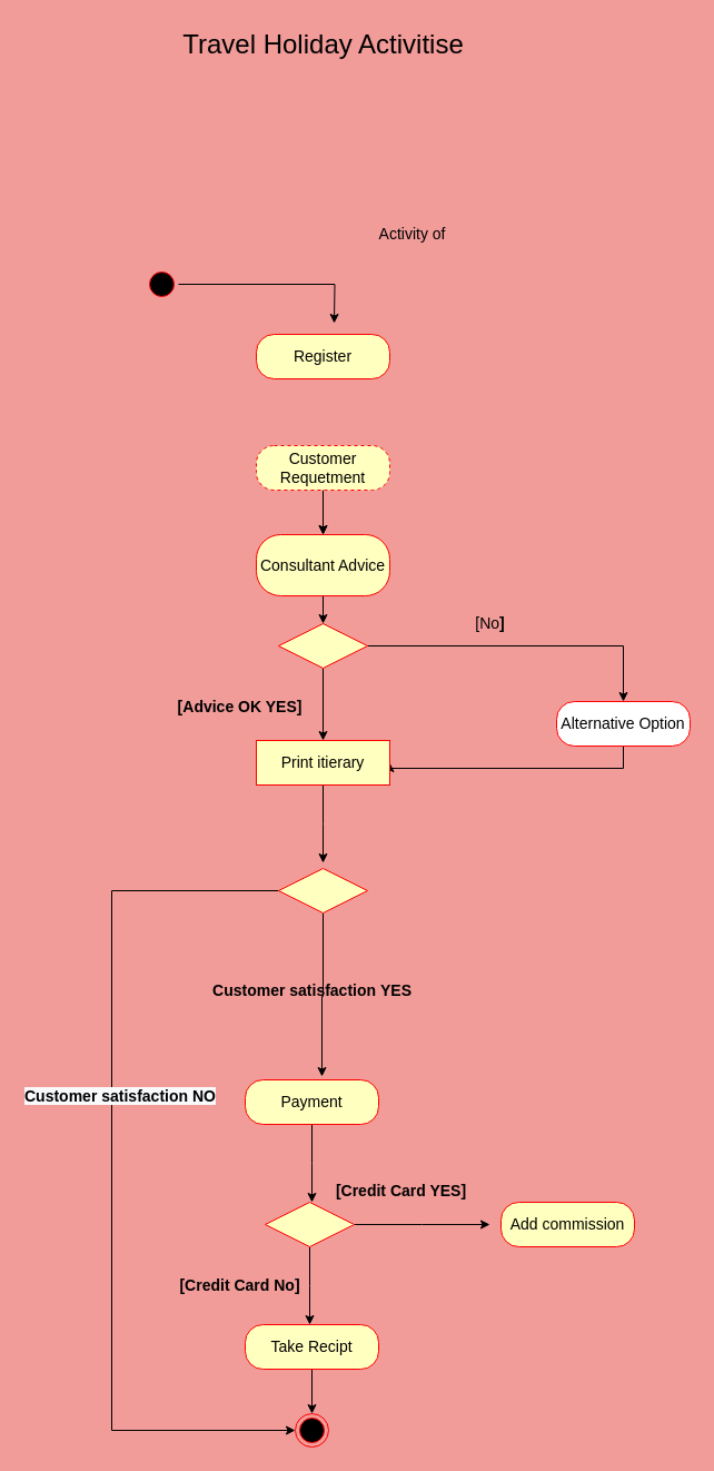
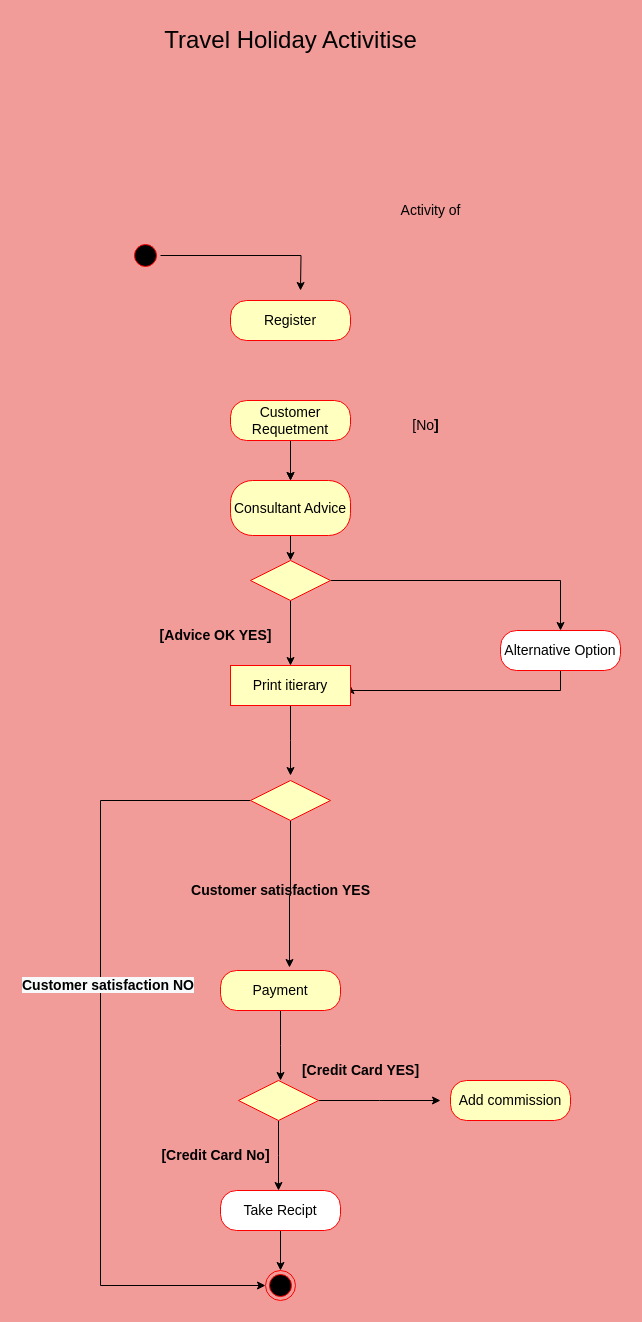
  <mxCell id="0" />
  <mxCell id="1" parent="0" />
  <mxCell id="2" value="" style="edgeStyle=orthogonalEdgeStyle;rounded=0;orthogonalLoop=1;jettySize=auto;html=1;fontSize=14;" parent="1" source="3" edge="1"><mxGeometry relative="1" as="geometry"><mxPoint x="300" y="290" as="targetPoint" /></mxGeometry></mxCell>
  <mxCell id="3" value="" style="ellipse;html=1;shape=startState;fillColor=#000000;strokeColor=#ff0000;" parent="1" vertex="1"><mxGeometry x="130" y="240" width="30" height="30" as="geometry" /></mxCell>
  <mxCell id="4" value="&lt;font style=&quot;font-size: 14px;&quot;&gt;Register&lt;/font&gt;" style="rounded=1;whiteSpace=wrap;html=1;arcSize=40;fontColor=#000000;fillColor=#ffffc0;strokeColor=#ff0000;" parent="1" vertex="1"><mxGeometry x="230" y="300" width="120" height="40" as="geometry" /></mxCell>
  <mxCell id="5" value="" style="edgeStyle=orthogonalEdgeStyle;rounded=0;orthogonalLoop=1;jettySize=auto;html=1;fontSize=14;" parent="1" source="7" target="9" edge="1"><mxGeometry relative="1" as="geometry" /></mxCell>
  <mxCell id="6" value="" style="edgeStyle=orthogonalEdgeStyle;rounded=0;orthogonalLoop=1;jettySize=auto;html=1;fontSize=14;" parent="1" source="7" target="9" edge="1"><mxGeometry relative="1" as="geometry" /></mxCell>
- <mxCell id="7" value="&lt;font style=&quot;font-size: 14px;&quot;&gt;Customer Requetment&lt;/font&gt;" style="rounded=1;whiteSpace=wrap;html=1;arcSize=40;fontColor=#000000;fillColor=#ffffc0;strokeColor=#ff0000;dashed=1;" parent="1" vertex="1"><mxGeometry x="230" y="400" width="120" height="40" as="geometry" /></mxCell>
+ <mxCell id="7" value="&lt;font style=&quot;font-size: 14px;&quot;&gt;Customer Requetment&lt;/font&gt;" style="rounded=1;whiteSpace=wrap;html=1;arcSize=40;fontColor=#000000;fillColor=#ffffc0;strokeColor=#ff0000;" parent="1" vertex="1"><mxGeometry x="230" y="400" width="120" height="40" as="geometry" /></mxCell>
  <mxCell id="8" value="" style="edgeStyle=orthogonalEdgeStyle;rounded=0;orthogonalLoop=1;jettySize=auto;html=1;fontSize=14;" parent="1" source="9" edge="1"><mxGeometry relative="1" as="geometry"><mxPoint x="290" y="560" as="targetPoint" /></mxGeometry></mxCell>
  <mxCell id="9" value="&lt;font style=&quot;font-size: 14px;&quot;&gt;Consultant Advice&lt;/font&gt;" style="rounded=1;whiteSpace=wrap;html=1;arcSize=40;fontColor=#000000;fillColor=#ffffc0;strokeColor=#ff0000;" parent="1" vertex="1"><mxGeometry x="230" y="480" width="120" height="55" as="geometry" /></mxCell>
  <mxCell id="10" value="" style="edgeStyle=orthogonalEdgeStyle;rounded=0;orthogonalLoop=1;jettySize=auto;html=1;fontSize=14;" parent="1" source="12" target="17" edge="1"><mxGeometry relative="1" as="geometry" /></mxCell>
  <mxCell id="11" value="" style="edgeStyle=orthogonalEdgeStyle;rounded=0;orthogonalLoop=1;jettySize=auto;html=1;fontSize=14;entryX=0.5;entryY=0;entryDx=0;entryDy=0;" parent="1" source="12" target="14" edge="1"><mxGeometry relative="1" as="geometry"><mxPoint x="410" y="580" as="targetPoint" /></mxGeometry></mxCell>
  <mxCell id="12" value="" style="rhombus;whiteSpace=wrap;html=1;fillColor=#ffffc0;strokeColor=#ff0000;labelBackgroundColor=#F19C99;fontSize=14;" parent="1" vertex="1"><mxGeometry x="250" y="560" width="80" height="40" as="geometry" /></mxCell>
  <mxCell id="13" value="" style="edgeStyle=orthogonalEdgeStyle;rounded=0;orthogonalLoop=1;jettySize=auto;html=1;fontSize=14;entryX=1;entryY=0.5;entryDx=0;entryDy=0;" parent="1" source="14" target="17" edge="1"><mxGeometry relative="1" as="geometry"><mxPoint x="370" y="690" as="targetPoint" /><Array as="points"><mxPoint x="560" y="690" /><mxPoint x="350" y="690" /></Array></mxGeometry></mxCell>
  <mxCell id="14" value="&lt;font style=&quot;font-size: 14px;&quot;&gt;Alternative Option&lt;/font&gt;" style="rounded=1;whiteSpace=wrap;html=1;arcSize=40;fontColor=#000000;fillColor=#ffffff;strokeColor=#ff0000;" parent="1" vertex="1"><mxGeometry x="500" y="630" width="120" height="40" as="geometry" /></mxCell>
  <mxCell id="15" value="&lt;b&gt;[Advice OK YES]&lt;/b&gt;" style="text;html=1;align=center;verticalAlign=middle;resizable=0;points=[];autosize=1;strokeColor=none;fillColor=none;fontSize=14;" parent="1" vertex="1"><mxGeometry x="145" y="620" width="140" height="30" as="geometry" /></mxCell>
  <mxCell id="16" value="" style="edgeStyle=orthogonalEdgeStyle;rounded=0;orthogonalLoop=1;jettySize=auto;html=1;fontSize=14;" parent="1" source="17" edge="1"><mxGeometry relative="1" as="geometry"><mxPoint x="290" y="775" as="targetPoint" /></mxGeometry></mxCell>
  <mxCell id="17" value="&lt;font style=&quot;font-size: 14px;&quot;&gt;Print itierary&lt;/font&gt;" style="whiteSpace=wrap;html=1;arcSize=40;fontColor=#000000;fillColor=#ffffc0;strokeColor=#ff0000;rounded=0;" parent="1" vertex="1"><mxGeometry x="230" y="665" width="120" height="40" as="geometry" /></mxCell>
  <mxCell id="18" value="" style="edgeStyle=orthogonalEdgeStyle;rounded=0;orthogonalLoop=1;jettySize=auto;html=1;fontSize=14;entryX=0;entryY=0.5;entryDx=0;entryDy=0;" parent="1" source="20" target="32" edge="1"><mxGeometry relative="1" as="geometry"><mxPoint x="170" y="800" as="targetPoint" /><Array as="points"><mxPoint x="100" y="800" /><mxPoint x="100" y="1285" /></Array></mxGeometry></mxCell>
  <mxCell id="19" value="" style="edgeStyle=orthogonalEdgeStyle;rounded=0;orthogonalLoop=1;jettySize=auto;html=1;fontSize=14;entryX=0.575;entryY=-0.075;entryDx=0;entryDy=0;entryPerimeter=0;" parent="1" source="20" target="23" edge="1"><mxGeometry relative="1" as="geometry"><mxPoint x="290" y="890" as="targetPoint" /></mxGeometry></mxCell>
  <mxCell id="20" value="" style="rhombus;whiteSpace=wrap;html=1;fillColor=#ffffc0;strokeColor=#ff0000;labelBackgroundColor=#F19C99;fontSize=14;" parent="1" vertex="1"><mxGeometry x="250" y="780" width="80" height="40" as="geometry" /></mxCell>
  <mxCell id="21" value="&lt;b&gt;Customer satisfaction&amp;nbsp;YES&lt;/b&gt;" style="text;html=1;align=center;verticalAlign=middle;resizable=0;points=[];autosize=1;strokeColor=none;fillColor=none;fontSize=14;" parent="1" vertex="1"><mxGeometry x="180" y="875" width="200" height="30" as="geometry" /></mxCell>
  <mxCell id="22" value="" style="edgeStyle=orthogonalEdgeStyle;rounded=0;orthogonalLoop=1;jettySize=auto;html=1;fontSize=14;" parent="1" source="23" edge="1"><mxGeometry relative="1" as="geometry"><mxPoint x="280" y="1080" as="targetPoint" /></mxGeometry></mxCell>
  <mxCell id="23" value="&lt;font style=&quot;font-size: 14px;&quot;&gt;Payment&lt;/font&gt;" style="rounded=1;whiteSpace=wrap;html=1;arcSize=40;fontColor=#000000;fillColor=#ffffc0;strokeColor=#ff0000;" parent="1" vertex="1"><mxGeometry x="220" y="970" width="120" height="40" as="geometry" /></mxCell>
  <mxCell id="24" value="" style="edgeStyle=orthogonalEdgeStyle;rounded=0;orthogonalLoop=1;jettySize=auto;html=1;fontSize=14;" parent="1" source="26" edge="1"><mxGeometry relative="1" as="geometry"><mxPoint x="440" y="1100" as="targetPoint" /></mxGeometry></mxCell>
  <mxCell id="25" value="" style="edgeStyle=orthogonalEdgeStyle;rounded=0;orthogonalLoop=1;jettySize=auto;html=1;fontSize=14;" parent="1" source="26" edge="1"><mxGeometry relative="1" as="geometry"><mxPoint x="278" y="1190" as="targetPoint" /></mxGeometry></mxCell>
  <mxCell id="26" value="" style="rhombus;whiteSpace=wrap;html=1;fillColor=#ffffc0;strokeColor=#ff0000;labelBackgroundColor=#F19C99;fontSize=14;" parent="1" vertex="1"><mxGeometry x="238" y="1080" width="80" height="40" as="geometry" /></mxCell>
  <mxCell id="27" value="&lt;font style=&quot;font-size: 14px;&quot;&gt;Add commission&lt;/font&gt;" style="rounded=1;whiteSpace=wrap;html=1;arcSize=40;fontColor=#000000;fillColor=#ffffc0;strokeColor=#ff0000;" parent="1" vertex="1"><mxGeometry x="450" y="1080" width="120" height="40" as="geometry" /></mxCell>
  <mxCell id="28" value="&lt;b&gt;[Credit Card YES]&lt;/b&gt;" style="text;html=1;align=center;verticalAlign=middle;resizable=0;points=[];autosize=1;strokeColor=none;fillColor=none;fontSize=14;" parent="1" vertex="1"><mxGeometry x="290" y="1055" width="140" height="30" as="geometry" /></mxCell>
  <mxCell id="29" value="&lt;b&gt;[Credit Card No]&lt;/b&gt;" style="text;html=1;align=center;verticalAlign=middle;resizable=0;points=[];autosize=1;strokeColor=none;fillColor=none;fontSize=14;" parent="1" vertex="1"><mxGeometry x="150" y="1140" width="130" height="30" as="geometry" /></mxCell>
  <mxCell id="30" value="" style="edgeStyle=orthogonalEdgeStyle;rounded=0;orthogonalLoop=1;jettySize=auto;html=1;fontSize=14;" parent="1" source="31" target="32" edge="1"><mxGeometry relative="1" as="geometry" /></mxCell>
- <mxCell id="31" value="&lt;font style=&quot;font-size: 14px;&quot;&gt;Take Recipt&lt;/font&gt;" style="rounded=1;whiteSpace=wrap;html=1;arcSize=40;fontColor=#000000;fillColor=#ffffc0;strokeColor=#ff0000;" parent="1" vertex="1"><mxGeometry x="220" y="1190" width="120" height="40" as="geometry" /></mxCell>
+ <mxCell id="31" value="&lt;font style=&quot;font-size: 14px;&quot;&gt;Take Recipt&lt;/font&gt;" style="rounded=1;whiteSpace=wrap;html=1;arcSize=40;fontColor=#000000;fillColor=#ffffff;strokeColor=#ff0000;" parent="1" vertex="1"><mxGeometry x="220" y="1190" width="120" height="40" as="geometry" /></mxCell>
  <mxCell id="32" value="" style="ellipse;html=1;shape=endState;fillColor=#000000;strokeColor=#ff0000;labelBackgroundColor=#F19C99;fontSize=14;" parent="1" vertex="1"><mxGeometry x="265" y="1270" width="30" height="30" as="geometry" /></mxCell>
  <mxCell id="33" value="&lt;b style=&quot;color: rgb(0, 0, 0); font-family: Helvetica; font-size: 14px; font-style: normal; font-variant-ligatures: normal; font-variant-caps: normal; letter-spacing: normal; orphans: 2; text-align: center; text-indent: 0px; text-transform: none; widows: 2; word-spacing: 0px; -webkit-text-stroke-width: 0px; background-color: rgb(248, 249, 250); text-decoration-thickness: initial; text-decoration-style: initial; text-decoration-color: initial;&quot;&gt;Customer satisfaction&amp;nbsp;NO&lt;/b&gt;" style="text;whiteSpace=wrap;html=1;fontSize=14;" parent="1" vertex="1"><mxGeometry x="20" y="970" width="210" height="40" as="geometry" /></mxCell>
- <mxCell id="34" value="[No&lt;b&gt;]&lt;/b&gt;" style="text;html=1;align=center;verticalAlign=middle;resizable=0;points=[];autosize=1;strokeColor=none;fillColor=none;fontSize=14;" parent="1" vertex="1"><mxGeometry x="415" y="545" width="50" height="30" as="geometry" /></mxCell>
- <mxCell id="35" value="Activity of" style="text;html=1;align=center;verticalAlign=middle;resizable=0;points=[];autosize=1;strokeColor=none;fillColor=none;fontSize=14;" parent="1" vertex="1"><mxGeometry x="330" y="195" width="80" height="30" as="geometry" /></mxCell>
+ <mxCell id="34" value="[No&lt;b&gt;]&lt;/b&gt;" style="text;html=1;align=center;verticalAlign=middle;resizable=0;points=[];autosize=1;strokeColor=none;fillColor=none;fontSize=14;" parent="1" vertex="1"><mxGeometry x="400" y="410" width="50" height="30" as="geometry" /></mxCell>
+ <mxCell id="35" value="Activity of" style="text;html=1;align=center;verticalAlign=middle;resizable=0;points=[];autosize=1;strokeColor=none;fillColor=none;fontSize=14;" parent="1" vertex="1"><mxGeometry x="390" y="195" width="80" height="30" as="geometry" /></mxCell>
  <mxCell id="36" value="&lt;font style=&quot;font-size: 24px;&quot;&gt;Travel Holiday Activitise&lt;/font&gt;" style="text;html=1;align=center;verticalAlign=middle;resizable=0;points=[];autosize=1;strokeColor=none;fillColor=none;" vertex="1" parent="1"><mxGeometry x="150" y="20" width="280" height="40" as="geometry" /></mxCell>
